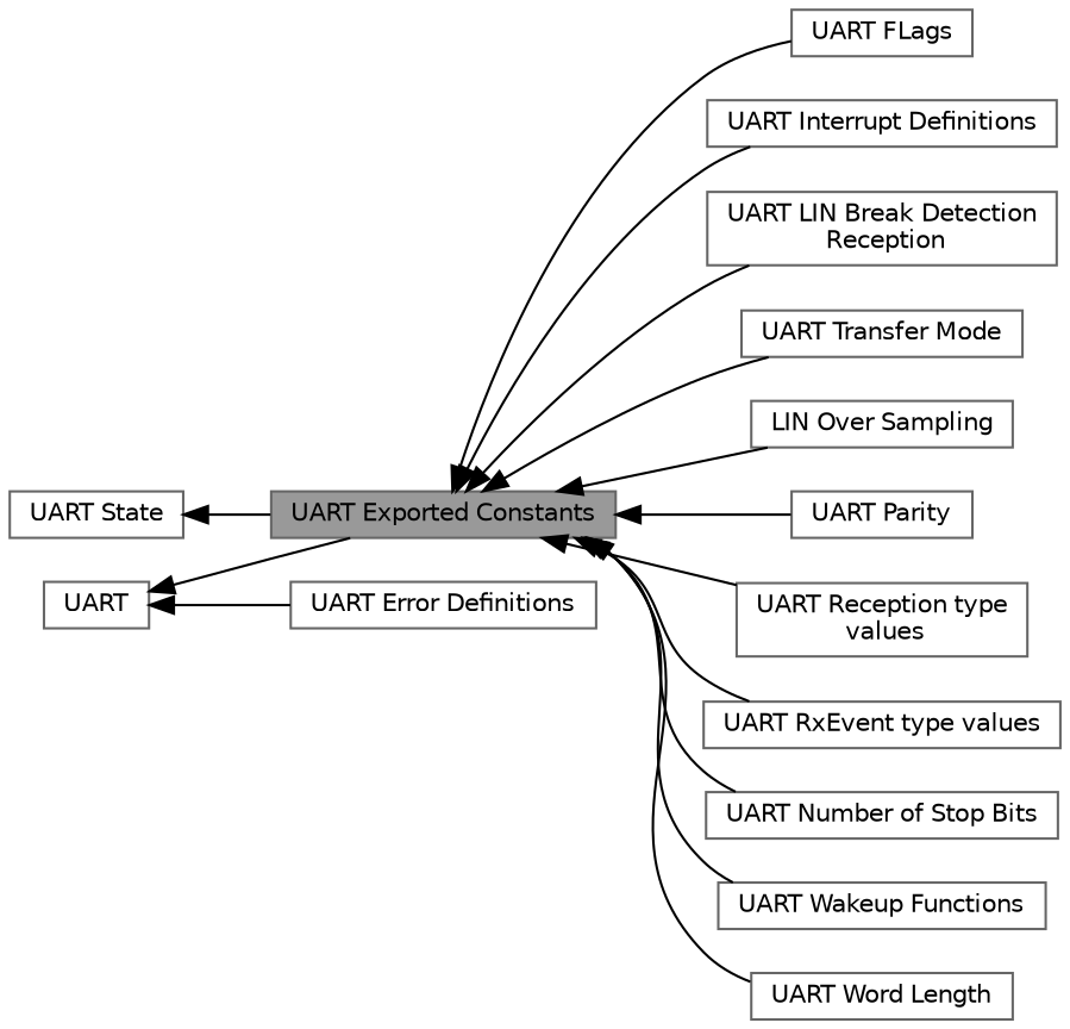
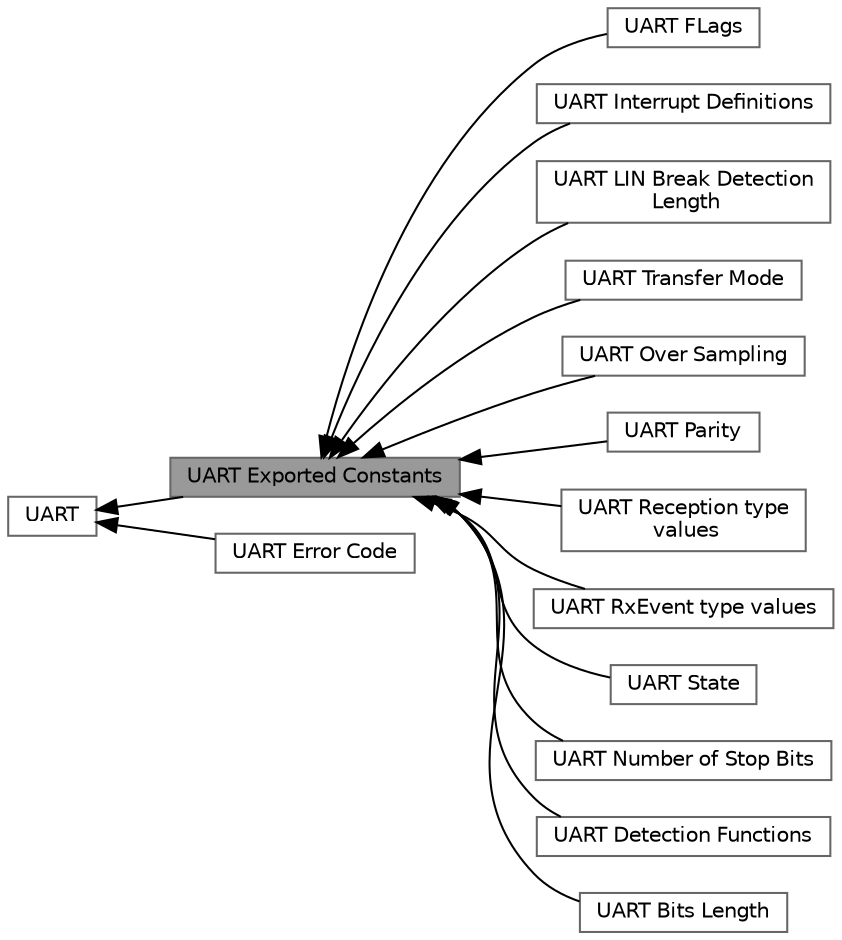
  digraph {
    rankdir=LR
    node [color=grey40 fillcolor=white fontname=Helvetica fontsize=10 shape=box style=filled]
    edge [dir=back fontname=Helvetica fontsize=10 labelfontname=Helvetica labelfontsize=10 shape=plaintext style=solid]
    n1 [height=0.2 label=UART width=0.4]
    n2 [color=gray40 fillcolor=grey60 fontcolor=black height=0.2 label="UART Exported Constants" width=0.4]
-   n3 [height=0.2 label="UART Error Definitions" width=0.4]
+   n3 [height=0.2 label="UART Error Code" width=0.4]
    n4 [height=0.2 label="UART FLags" width=0.4]
    n5 [height=0.2 label="UART Interrupt Definitions" width=0.4]
-   n6 [height=0.2 label="UART LIN Break Detection\l Reception" width=0.4]
+   n6 [height=0.2 label="UART LIN Break Detection\l Length" width=0.4]
    n7 [height=0.2 label="UART Transfer Mode" width=0.4]
-   n8 [height=0.2 label="LIN Over Sampling" width=0.4]
+   n8 [height=0.2 label="UART Over Sampling" width=0.4]
    n9 [height=0.2 label="UART Parity" width=0.4]
    n10 [height=0.2 label="UART Reception type\l values" width=0.4]
    n11 [height=0.2 label="UART RxEvent type values" width=0.4]
    n12 [height=0.2 label="UART State" width=0.4]
    n13 [height=0.2 label="UART Number of Stop Bits" width=0.4]
-   n14 [height=0.2 label="UART Wakeup Functions" width=0.4]
-   n15 [height=0.2 label="UART Word Length" width=0.4]
+   n14 [height=0.2 label="UART Detection Functions" width=0.4]
+   n15 [height=0.2 label="UART Bits Length" width=0.4]
    n1 -> n2
    n1 -> n3
    n2 -> n4
    n2 -> n5
    n2 -> n6
    n2 -> n7
    n2 -> n8
    n2 -> n9
    n2 -> n10
    n2 -> n11
-   n12 -> n2
+   n2 -> n12
    n2 -> n13
    n2 -> n14
    n2 -> n15
  }
